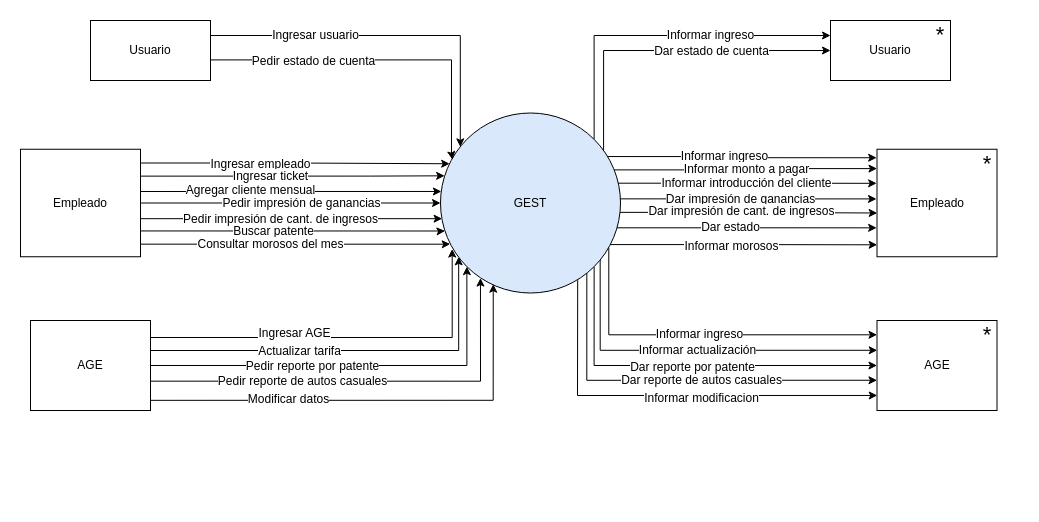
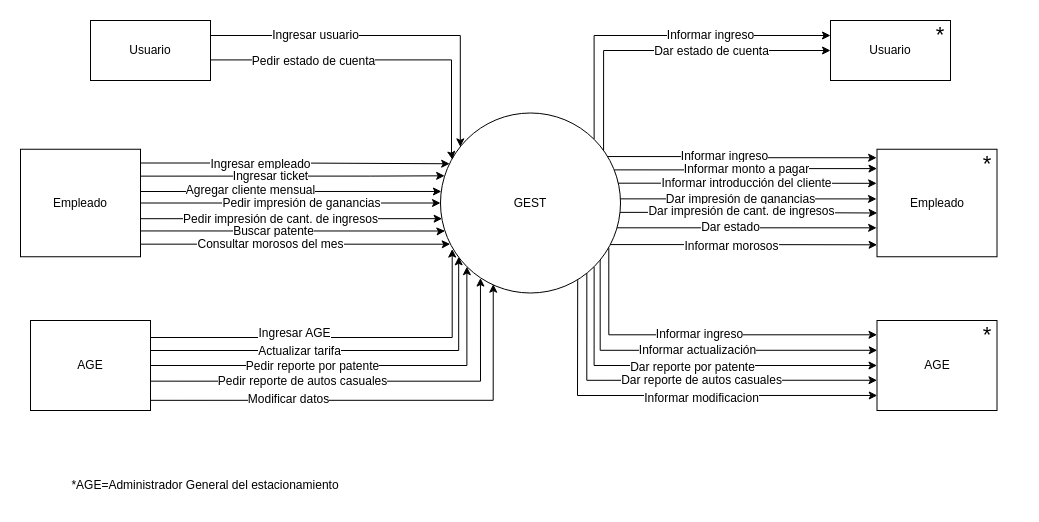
  <mxCell id="0" />
  <mxCell id="1" parent="0" />
  <mxCell id="2" value="Empleado" style="rounded=0;whiteSpace=wrap;html=1;" vertex="1" parent="1"><mxGeometry x="876.5" y="148.75" width="120" height="107.5" as="geometry" /></mxCell>
  <mxCell id="3" style="edgeStyle=orthogonalEdgeStyle;rounded=0;orthogonalLoop=1;jettySize=auto;html=1;exitX=1;exitY=0;exitDx=0;exitDy=0;entryX=0;entryY=0.25;entryDx=0;entryDy=0;fontSize=12;" edge="1" parent="1" source="26" target="56"><mxGeometry relative="1" as="geometry"><Array as="points"><mxPoint x="594" y="35" /></Array></mxGeometry></mxCell>
  <mxCell id="4" value="Informar ingreso" style="edgeLabel;html=1;align=center;verticalAlign=middle;resizable=0;points=[];fontSize=12;" vertex="1" connectable="0" parent="3"><mxGeometry x="0.111" y="-1" relative="1" as="geometry"><mxPoint x="31" y="-1" as="offset" /></mxGeometry></mxCell>
  <mxCell id="5" style="edgeStyle=orthogonalEdgeStyle;rounded=0;orthogonalLoop=1;jettySize=auto;html=1;entryX=0;entryY=0.5;entryDx=0;entryDy=0;fontSize=12;exitX=0.906;exitY=0.213;exitDx=0;exitDy=0;exitPerimeter=0;" edge="1" parent="1" source="26" target="56"><mxGeometry relative="1" as="geometry"><Array as="points"><mxPoint x="603" y="50" /></Array></mxGeometry></mxCell>
  <mxCell id="6" value="Dar estado de cuenta" style="edgeLabel;html=1;align=center;verticalAlign=middle;resizable=0;points=[];fontSize=12;" vertex="1" connectable="0" parent="5"><mxGeometry x="0.104" y="-2" relative="1" as="geometry"><mxPoint x="27" y="-2" as="offset" /></mxGeometry></mxCell>
  <mxCell id="7" style="edgeStyle=orthogonalEdgeStyle;rounded=0;orthogonalLoop=1;jettySize=auto;html=1;entryX=-0.003;entryY=0.079;entryDx=0;entryDy=0;fontSize=12;exitX=0.926;exitY=0.242;exitDx=0;exitDy=0;exitPerimeter=0;entryPerimeter=0;" edge="1" parent="1" source="26" target="2"><mxGeometry relative="1" as="geometry"><mxPoint x="876.5" y="175" as="targetPoint" /></mxGeometry></mxCell>
  <mxCell id="8" value="Informar ingreso" style="edgeLabel;html=1;align=center;verticalAlign=middle;resizable=0;points=[];fontSize=12;" vertex="1" connectable="0" parent="7"><mxGeometry x="-0.135" y="1" relative="1" as="geometry"><mxPoint as="offset" /></mxGeometry></mxCell>
  <mxCell id="9" value="Informar monto a pagar" style="edgeStyle=orthogonalEdgeStyle;rounded=0;orthogonalLoop=1;jettySize=auto;html=1;fontSize=12;exitX=0.965;exitY=0.316;exitDx=0;exitDy=0;exitPerimeter=0;entryX=0;entryY=0.18;entryDx=0;entryDy=0;entryPerimeter=0;" edge="1" parent="1" source="26" target="2"><mxGeometry relative="1" as="geometry"><mxPoint x="870" y="167" as="targetPoint" /></mxGeometry></mxCell>
  <mxCell id="10" value="Informar introducción del cliente" style="edgeStyle=orthogonalEdgeStyle;rounded=0;orthogonalLoop=1;jettySize=auto;html=1;entryX=-0.003;entryY=0.317;entryDx=0;entryDy=0;fontSize=12;exitX=0.985;exitY=0.39;exitDx=0;exitDy=0;exitPerimeter=0;entryPerimeter=0;" edge="1" parent="1" source="26" target="2"><mxGeometry relative="1" as="geometry"><mxPoint x="876.5" y="225" as="targetPoint" /></mxGeometry></mxCell>
  <mxCell id="11" value="Dar reporte de autos casuales" style="edgeStyle=orthogonalEdgeStyle;rounded=0;orthogonalLoop=1;jettySize=auto;html=1;exitX=0.813;exitY=0.888;exitDx=0;exitDy=0;fontSize=12;exitPerimeter=0;entryX=0;entryY=0.664;entryDx=0;entryDy=0;entryPerimeter=0;" edge="1" parent="1" source="26" target="59"><mxGeometry x="0.119" relative="1" as="geometry"><mxPoint x="876" y="315" as="targetPoint" /><Array as="points"><mxPoint x="586" y="380" /></Array><mxPoint as="offset" /></mxGeometry></mxCell>
  <mxCell id="12" style="edgeStyle=orthogonalEdgeStyle;rounded=0;orthogonalLoop=1;jettySize=auto;html=1;exitX=1;exitY=1;exitDx=0;exitDy=0;entryX=0;entryY=0.5;entryDx=0;entryDy=0;fontSize=12;" edge="1" parent="1" source="26" target="59"><mxGeometry relative="1" as="geometry"><mxPoint x="876.5" y="295" as="targetPoint" /><Array as="points"><mxPoint x="594" y="365" /></Array></mxGeometry></mxCell>
  <mxCell id="13" value="Dar reporte por patente" style="edgeLabel;html=1;align=center;verticalAlign=middle;resizable=0;points=[];fontSize=12;" vertex="1" connectable="0" parent="12"><mxGeometry x="0.034" y="-1" relative="1" as="geometry"><mxPoint as="offset" /></mxGeometry></mxCell>
  <mxCell id="14" style="edgeStyle=orthogonalEdgeStyle;rounded=0;orthogonalLoop=1;jettySize=auto;html=1;exitX=0.762;exitY=0.921;exitDx=0;exitDy=0;entryX=0.002;entryY=0.833;entryDx=0;entryDy=0;fontSize=12;exitPerimeter=0;entryPerimeter=0;" edge="1" parent="1" source="26" target="59"><mxGeometry relative="1" as="geometry"><Array as="points"><mxPoint x="577" y="280" /><mxPoint x="577" y="330" /></Array></mxGeometry></mxCell>
  <mxCell id="15" value="Informar modificacion" style="edgeLabel;html=1;align=center;verticalAlign=middle;resizable=0;points=[];fontSize=12;" vertex="1" connectable="0" parent="14"><mxGeometry x="0.076" y="-3" relative="1" as="geometry"><mxPoint x="16" as="offset" /></mxGeometry></mxCell>
  <mxCell id="16" style="edgeStyle=orthogonalEdgeStyle;rounded=0;orthogonalLoop=1;jettySize=auto;html=1;entryX=0.002;entryY=0.331;entryDx=0;entryDy=0;entryPerimeter=0;fontSize=12;exitX=0.887;exitY=0.816;exitDx=0;exitDy=0;exitPerimeter=0;" edge="1" parent="1" source="26" target="59"><mxGeometry relative="1" as="geometry"><mxPoint x="600" y="265" as="sourcePoint" /><Array as="points"><mxPoint x="600" y="350" /></Array></mxGeometry></mxCell>
  <mxCell id="17" value="Informar actualización" style="edgeLabel;html=1;align=center;verticalAlign=middle;resizable=0;points=[];fontSize=12;" vertex="1" connectable="0" parent="16"><mxGeometry x="0.017" relative="1" as="geometry"><mxPoint as="offset" /></mxGeometry></mxCell>
  <mxCell id="18" value="Informar ingreso" style="edgeStyle=orthogonalEdgeStyle;rounded=0;orthogonalLoop=1;jettySize=auto;html=1;exitX=0.935;exitY=0.749;exitDx=0;exitDy=0;entryX=0;entryY=0.159;entryDx=0;entryDy=0;entryPerimeter=0;fontSize=12;exitPerimeter=0;" edge="1" parent="1" source="26" target="59"><mxGeometry relative="1" as="geometry"><Array as="points"><mxPoint x="608" y="334" /></Array></mxGeometry></mxCell>
  <mxCell id="19" style="edgeStyle=orthogonalEdgeStyle;rounded=0;orthogonalLoop=1;jettySize=auto;html=1;entryX=-0.004;entryY=0.462;entryDx=0;entryDy=0;fontSize=12;exitX=0.998;exitY=0.477;exitDx=0;exitDy=0;exitPerimeter=0;entryPerimeter=0;" edge="1" parent="1" source="26" target="2"><mxGeometry relative="1" as="geometry" /></mxCell>
  <mxCell id="20" value="Dar impresión de ganancias" style="edgeLabel;html=1;align=center;verticalAlign=middle;resizable=0;points=[];fontSize=12;" vertex="1" connectable="0" parent="19"><mxGeometry x="-0.18" relative="1" as="geometry"><mxPoint x="15" as="offset" /></mxGeometry></mxCell>
  <mxCell id="21" style="edgeStyle=orthogonalEdgeStyle;rounded=0;orthogonalLoop=1;jettySize=auto;html=1;entryX=0.002;entryY=0.593;entryDx=0;entryDy=0;entryPerimeter=0;fontSize=12;exitX=0.997;exitY=0.552;exitDx=0;exitDy=0;exitPerimeter=0;" edge="1" parent="1" source="26" target="2"><mxGeometry relative="1" as="geometry"><Array as="points" /></mxGeometry></mxCell>
  <mxCell id="22" value="Dar&amp;nbsp;impresión de cant. de ingresos" style="edgeLabel;html=1;align=center;verticalAlign=middle;resizable=0;points=[];fontSize=12;" vertex="1" connectable="0" parent="21"><mxGeometry x="-0.125" y="1" relative="1" as="geometry"><mxPoint x="8" as="offset" /></mxGeometry></mxCell>
  <mxCell id="23" value="Dar estado" style="edgeStyle=orthogonalEdgeStyle;rounded=0;orthogonalLoop=1;jettySize=auto;html=1;entryX=-0.003;entryY=0.731;entryDx=0;entryDy=0;entryPerimeter=0;fontSize=12;" edge="1" parent="1" source="26" target="2"><mxGeometry x="-0.126" relative="1" as="geometry"><Array as="points"><mxPoint x="748" y="227" /></Array><mxPoint as="offset" /></mxGeometry></mxCell>
  <mxCell id="24" style="edgeStyle=orthogonalEdgeStyle;rounded=0;orthogonalLoop=1;jettySize=auto;html=1;entryX=0.001;entryY=0.889;entryDx=0;entryDy=0;entryPerimeter=0;fontSize=12;exitX=0.943;exitY=0.731;exitDx=0;exitDy=0;exitPerimeter=0;" edge="1" parent="1" source="26" target="2"><mxGeometry relative="1" as="geometry" /></mxCell>
  <mxCell id="25" value="Informar morosos" style="edgeLabel;html=1;align=center;verticalAlign=middle;resizable=0;points=[];fontSize=12;" vertex="1" connectable="0" parent="24"><mxGeometry x="-0.125" y="-1" relative="1" as="geometry"><mxPoint x="4" as="offset" /></mxGeometry></mxCell>
- <mxCell id="26" value="GEST" style="ellipse;whiteSpace=wrap;html=1;aspect=fixed;fillColor=#dae8fc;" vertex="1" parent="1"><mxGeometry x="440" y="112.5" width="180" height="180" as="geometry" /></mxCell>
+ <mxCell id="26" value="GEST" style="ellipse;whiteSpace=wrap;html=1;aspect=fixed;" vertex="1" parent="1"><mxGeometry x="440" y="112.5" width="180" height="180" as="geometry" /></mxCell>
  <mxCell id="27" style="edgeStyle=orthogonalEdgeStyle;rounded=0;orthogonalLoop=1;jettySize=auto;html=1;fontSize=22;exitX=1;exitY=0.25;exitDx=0;exitDy=0;entryX=0.11;entryY=0.188;entryDx=0;entryDy=0;entryPerimeter=0;" edge="1" parent="1" source="31" target="26"><mxGeometry relative="1" as="geometry"><Array as="points"><mxPoint x="460" y="35" /></Array></mxGeometry></mxCell>
  <mxCell id="28" value="&lt;font style=&quot;font-size: 12px;&quot;&gt;Ingresar usuario&lt;/font&gt;" style="edgeLabel;html=1;align=center;verticalAlign=middle;resizable=0;points=[];fontSize=21;" vertex="1" connectable="0" parent="27"><mxGeometry x="-0.209" y="3" relative="1" as="geometry"><mxPoint x="-39" y="-2" as="offset" /></mxGeometry></mxCell>
  <mxCell id="29" style="edgeStyle=orthogonalEdgeStyle;rounded=0;orthogonalLoop=1;jettySize=auto;html=1;entryX=0.066;entryY=0.259;entryDx=0;entryDy=0;entryPerimeter=0;fontSize=12;exitX=1.003;exitY=0.657;exitDx=0;exitDy=0;exitPerimeter=0;" edge="1" parent="1" source="31" target="26"><mxGeometry relative="1" as="geometry"><Array as="points"><mxPoint x="451" y="59" /><mxPoint x="451" y="153" /><mxPoint x="452" y="153" /></Array></mxGeometry></mxCell>
  <mxCell id="30" value="Pedir estado de cuenta" style="edgeLabel;html=1;align=center;verticalAlign=middle;resizable=0;points=[];fontSize=12;" vertex="1" connectable="0" parent="29"><mxGeometry x="-0.147" y="-2" relative="1" as="geometry"><mxPoint x="-43" y="-1" as="offset" /></mxGeometry></mxCell>
  <mxCell id="31" value="Usuario" style="rounded=0;whiteSpace=wrap;html=1;" vertex="1" parent="1"><mxGeometry x="90" y="20" width="120" height="60" as="geometry" /></mxCell>
  <mxCell id="32" value="Ingresar empleado" style="edgeStyle=orthogonalEdgeStyle;rounded=0;orthogonalLoop=1;jettySize=auto;html=1;fontSize=12;exitX=0.999;exitY=0.128;exitDx=0;exitDy=0;entryX=0.051;entryY=0.282;entryDx=0;entryDy=0;entryPerimeter=0;exitPerimeter=0;" edge="1" parent="1" source="43" target="26"><mxGeometry x="-0.225" y="-1" relative="1" as="geometry"><mxPoint x="330" y="188" as="targetPoint" /><Array as="points" /><mxPoint as="offset" /></mxGeometry></mxCell>
  <mxCell id="33" value="Ingresar ticket" style="edgeStyle=orthogonalEdgeStyle;rounded=0;orthogonalLoop=1;jettySize=auto;html=1;fontSize=12;exitX=1;exitY=0.25;exitDx=0;exitDy=0;entryX=0.023;entryY=0.349;entryDx=0;entryDy=0;entryPerimeter=0;" edge="1" parent="1" source="43" target="26"><mxGeometry x="-0.145" relative="1" as="geometry"><mxPoint x="420" y="170" as="targetPoint" /><Array as="points"><mxPoint x="370" y="175" /><mxPoint x="370" y="175" /></Array><mxPoint as="offset" /></mxGeometry></mxCell>
  <mxCell id="34" value="Agregar cliente mensual" style="edgeStyle=orthogonalEdgeStyle;rounded=0;orthogonalLoop=1;jettySize=auto;html=1;exitX=1.003;exitY=0.393;exitDx=0;exitDy=0;entryX=0.005;entryY=0.436;entryDx=0;entryDy=0;entryPerimeter=0;fontSize=12;exitPerimeter=0;" edge="1" parent="1" source="43" target="26"><mxGeometry x="-0.27" y="1" relative="1" as="geometry"><Array as="points" /><mxPoint as="offset" /></mxGeometry></mxCell>
  <mxCell id="35" style="edgeStyle=orthogonalEdgeStyle;rounded=0;orthogonalLoop=1;jettySize=auto;html=1;entryX=0;entryY=0.5;entryDx=0;entryDy=0;fontSize=12;exitX=1;exitY=0.5;exitDx=0;exitDy=0;" edge="1" parent="1" source="43" target="26"><mxGeometry relative="1" as="geometry"><Array as="points"><mxPoint x="270" y="202" /><mxPoint x="440" y="203" /></Array></mxGeometry></mxCell>
  <mxCell id="36" value="Pedir impresión de ganancias" style="edgeLabel;html=1;align=center;verticalAlign=middle;resizable=0;points=[];fontSize=12;labelBackgroundColor=default;" vertex="1" connectable="0" parent="35"><mxGeometry x="-0.151" y="-2" relative="1" as="geometry"><mxPoint x="33" y="-2" as="offset" /></mxGeometry></mxCell>
  <mxCell id="37" style="edgeStyle=orthogonalEdgeStyle;rounded=0;orthogonalLoop=1;jettySize=auto;html=1;entryX=0.009;entryY=0.587;entryDx=0;entryDy=0;entryPerimeter=0;fontSize=12;exitX=0.998;exitY=0.646;exitDx=0;exitDy=0;exitPerimeter=0;" edge="1" parent="1" source="43" target="26"><mxGeometry relative="1" as="geometry"><Array as="points" /></mxGeometry></mxCell>
  <mxCell id="38" value="Pedir impresión de cant. de ingresos" style="edgeLabel;html=1;align=center;verticalAlign=middle;resizable=0;points=[];fontSize=12;" vertex="1" connectable="0" parent="37"><mxGeometry x="-0.222" y="-1" relative="1" as="geometry"><mxPoint x="23" y="-1" as="offset" /></mxGeometry></mxCell>
  <mxCell id="39" style="edgeStyle=orthogonalEdgeStyle;rounded=0;orthogonalLoop=1;jettySize=auto;html=1;exitX=1;exitY=0.76;exitDx=0;exitDy=0;fontSize=12;exitPerimeter=0;entryX=0.025;entryY=0.655;entryDx=0;entryDy=0;entryPerimeter=0;" edge="1" parent="1" source="43" target="26"><mxGeometry relative="1" as="geometry"><mxPoint x="443" y="230" as="targetPoint" /><Array as="points"><mxPoint x="443" y="231" /></Array></mxGeometry></mxCell>
  <mxCell id="40" value="Buscar patente" style="edgeLabel;html=1;align=center;verticalAlign=middle;resizable=0;points=[];fontSize=12;" vertex="1" connectable="0" parent="39"><mxGeometry x="-0.329" y="2" relative="1" as="geometry"><mxPoint x="30" y="2" as="offset" /></mxGeometry></mxCell>
  <mxCell id="41" style="edgeStyle=orthogonalEdgeStyle;rounded=0;orthogonalLoop=1;jettySize=auto;html=1;exitX=1;exitY=0.883;exitDx=0;exitDy=0;entryX=0.054;entryY=0.728;entryDx=0;entryDy=0;entryPerimeter=0;fontSize=12;exitPerimeter=0;" edge="1" parent="1" source="43" target="26"><mxGeometry relative="1" as="geometry"><Array as="points"><mxPoint x="445" y="244" /></Array></mxGeometry></mxCell>
  <mxCell id="42" value="Consultar morosos del mes" style="edgeLabel;html=1;align=center;verticalAlign=middle;resizable=0;points=[];fontSize=12;" vertex="1" connectable="0" parent="41"><mxGeometry x="-0.203" relative="1" as="geometry"><mxPoint x="7" as="offset" /></mxGeometry></mxCell>
  <mxCell id="43" value="Empleado" style="rounded=0;whiteSpace=wrap;html=1;" vertex="1" parent="1"><mxGeometry y="148.75" width="120" height="107.5" as="geometry" x="20" /></mxCell>
  <mxCell id="44" style="edgeStyle=orthogonalEdgeStyle;rounded=0;orthogonalLoop=1;jettySize=auto;html=1;entryX=0.065;entryY=0.756;entryDx=0;entryDy=0;entryPerimeter=0;fontSize=22;exitX=0.997;exitY=0.189;exitDx=0;exitDy=0;exitPerimeter=0;" edge="1" parent="1" source="54" target="26"><mxGeometry relative="1" as="geometry"><Array as="points"><mxPoint x="452" y="337" /><mxPoint x="452" y="249" /></Array></mxGeometry></mxCell>
  <mxCell id="45" value="Ingresar AGE" style="edgeLabel;html=1;align=center;verticalAlign=middle;resizable=0;points=[];fontSize=12;" vertex="1" connectable="0" parent="44"><mxGeometry x="-0.268" y="-2" relative="1" as="geometry"><mxPoint x="1" y="-7" as="offset" /></mxGeometry></mxCell>
  <mxCell id="46" style="edgeStyle=orthogonalEdgeStyle;rounded=0;orthogonalLoop=1;jettySize=auto;html=1;entryX=0.101;entryY=0.799;entryDx=0;entryDy=0;entryPerimeter=0;fontSize=12;" edge="1" parent="1" target="26"><mxGeometry relative="1" as="geometry"><mxPoint x="150" y="350" as="sourcePoint" /><Array as="points"><mxPoint x="458" y="350" /><mxPoint x="458" y="256" /></Array></mxGeometry></mxCell>
  <mxCell id="47" value="Actualizar tarifa" style="edgeLabel;html=1;align=center;verticalAlign=middle;resizable=0;points=[];fontSize=12;" vertex="1" connectable="0" parent="46"><mxGeometry x="-0.262" relative="1" as="geometry"><mxPoint as="offset" /></mxGeometry></mxCell>
  <mxCell id="48" style="edgeStyle=orthogonalEdgeStyle;rounded=0;orthogonalLoop=1;jettySize=auto;html=1;exitX=1;exitY=0.5;exitDx=0;exitDy=0;entryX=0;entryY=1;entryDx=0;entryDy=0;fontSize=12;" edge="1" parent="1" source="54" target="26"><mxGeometry relative="1" as="geometry"><Array as="points"><mxPoint x="466" y="365" /></Array></mxGeometry></mxCell>
  <mxCell id="49" value="Pedir reporte por patente" style="edgeLabel;html=1;align=center;verticalAlign=middle;resizable=0;points=[];fontSize=12;" vertex="1" connectable="0" parent="48"><mxGeometry x="-0.187" relative="1" as="geometry"><mxPoint x="-8" as="offset" /></mxGeometry></mxCell>
  <mxCell id="50" style="edgeStyle=orthogonalEdgeStyle;rounded=0;orthogonalLoop=1;jettySize=auto;html=1;entryX=0.222;entryY=0.917;entryDx=0;entryDy=0;entryPerimeter=0;fontSize=12;exitX=0.999;exitY=0.674;exitDx=0;exitDy=0;exitPerimeter=0;" edge="1" parent="1" source="54" target="26"><mxGeometry relative="1" as="geometry"><Array as="points"><mxPoint x="480" y="381" /></Array></mxGeometry></mxCell>
  <mxCell id="51" value="Pedir reporte de autos casuales" style="edgeLabel;html=1;align=center;verticalAlign=middle;resizable=0;points=[];fontSize=12;" vertex="1" connectable="0" parent="50"><mxGeometry x="-0.386" relative="1" as="geometry"><mxPoint x="19" as="offset" /></mxGeometry></mxCell>
  <mxCell id="52" style="edgeStyle=orthogonalEdgeStyle;rounded=0;orthogonalLoop=1;jettySize=auto;html=1;entryX=0.293;entryY=0.951;entryDx=0;entryDy=0;entryPerimeter=0;fontSize=12;exitX=0.996;exitY=0.887;exitDx=0;exitDy=0;exitPerimeter=0;" edge="1" parent="1" source="54" target="26"><mxGeometry relative="1" as="geometry"><mxPoint x="260" y="405" as="sourcePoint" /><Array as="points"><mxPoint x="493" y="400" /></Array></mxGeometry></mxCell>
  <mxCell id="53" value="Modificar datos" style="edgeLabel;html=1;align=center;verticalAlign=middle;resizable=0;points=[];fontSize=12;" vertex="1" connectable="0" parent="52"><mxGeometry x="-0.401" y="1" relative="1" as="geometry"><mxPoint as="offset" /></mxGeometry></mxCell>
  <mxCell id="54" value="AGE" style="rounded=0;whiteSpace=wrap;html=1;" vertex="1" parent="1"><mxGeometry x="30" y="320" width="120" height="90" as="geometry" /></mxCell>
+ <mxCell id="55" value="*AGE=Administrador General del estacionamiento" style="text;html=1;strokeColor=none;fillColor=none;align=center;verticalAlign=middle;whiteSpace=wrap;rounded=0;" vertex="1" parent="1"><mxGeometry x="30" y="470" width="350" height="30" as="geometry" /></mxCell>
  <mxCell id="56" value="Usuario" style="rounded=0;whiteSpace=wrap;html=1;" vertex="1" parent="1"><mxGeometry x="830" y="20" width="120" height="60" as="geometry" /></mxCell>
  <mxCell id="57" value="&lt;font style=&quot;font-size: 22px;&quot;&gt;*&lt;/font&gt;" style="text;html=1;strokeColor=none;fillColor=none;align=center;verticalAlign=middle;whiteSpace=wrap;rounded=0;" vertex="1" parent="1"><mxGeometry x="910" y="20" width="60" height="30" as="geometry" /></mxCell>
  <mxCell id="58" value="&lt;font style=&quot;font-size: 22px;&quot;&gt;*&lt;/font&gt;" style="text;html=1;strokeColor=none;fillColor=none;align=center;verticalAlign=middle;whiteSpace=wrap;rounded=0;" vertex="1" parent="1"><mxGeometry x="956.5" y="148.75" width="60" height="30" as="geometry" /></mxCell>
  <mxCell id="59" value="AGE" style="rounded=0;whiteSpace=wrap;html=1;" vertex="1" parent="1"><mxGeometry x="876.5" y="320" width="120" height="90" as="geometry" /></mxCell>
  <mxCell id="60" value="&lt;font style=&quot;font-size: 22px;&quot;&gt;*&lt;/font&gt;" style="text;html=1;strokeColor=none;fillColor=none;align=center;verticalAlign=middle;whiteSpace=wrap;rounded=0;" vertex="1" parent="1"><mxGeometry x="956.5" y="320" width="60" height="30" as="geometry" /></mxCell>
